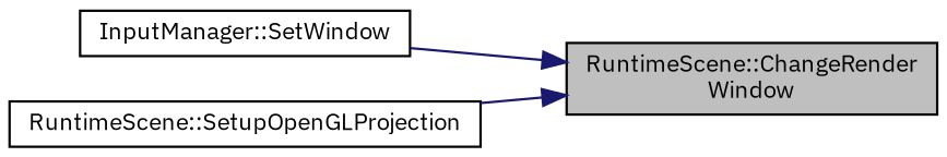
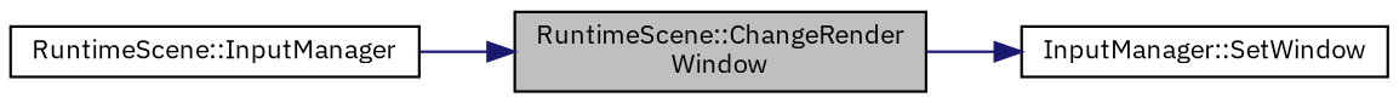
  digraph {
    fontname="IBM Plex Sans"
    rankdir=LR
    node [color=black fillcolor=white fontname="IBM Plex Sans" fontsize=10 shape=record style=filled]
    edge [color=midnightblue fontname="IBM Plex Sans" fontsize=10 labelfontname=Helvetica labelfontsize=10 style=solid]
    n1 [fillcolor=grey75 fontcolor=black height=0.2 label="RuntimeScene::ChangeRender\lWindow" width=0.4]
    n2 [height=0.2 label="InputManager::SetWindow" width=0.4]
-   n3 [height=0.2 label="RuntimeScene::SetupOpenGLProjection" width=0.4]
-   n2 -> n1
+   n3 [height=0.2 label="RuntimeScene::InputManager" width=0.4]
+   n1 -> n2
    n3 -> n1
  }
